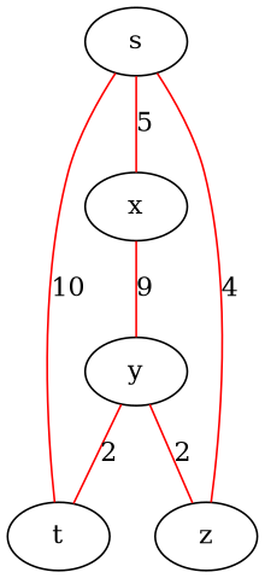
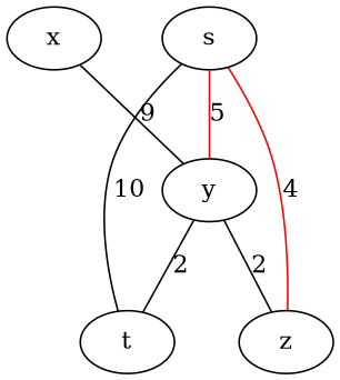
  strict graph {
    node [shape=ellipse]
    s
    t
    y
    z
    x
-   s -- t [label=10 color=red]
-   s -- x [color=red label=5]
+   s -- t [label=10]
+   s -- y [color=red label=5]
    s -- z [color=red label=4]
-   y -- t [color=red label=2]
-   y -- z [label=2 color=red]
-   x -- y [label=9 color=red]
+   y -- t [color=black label=2]
+   y -- z [label=2]
+   x -- y [label=9]
  }
